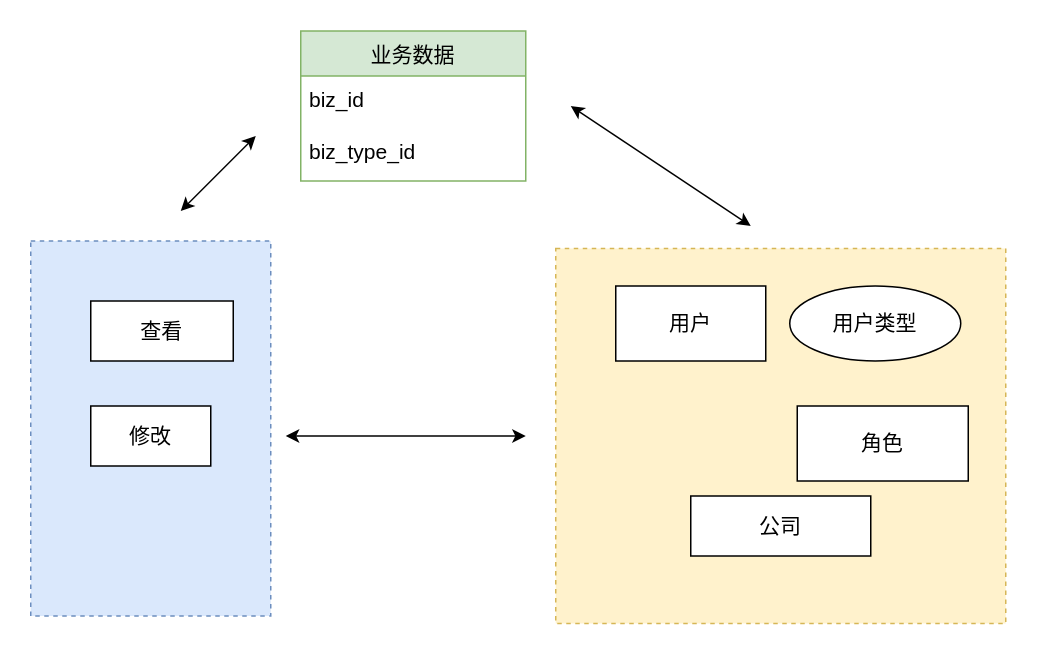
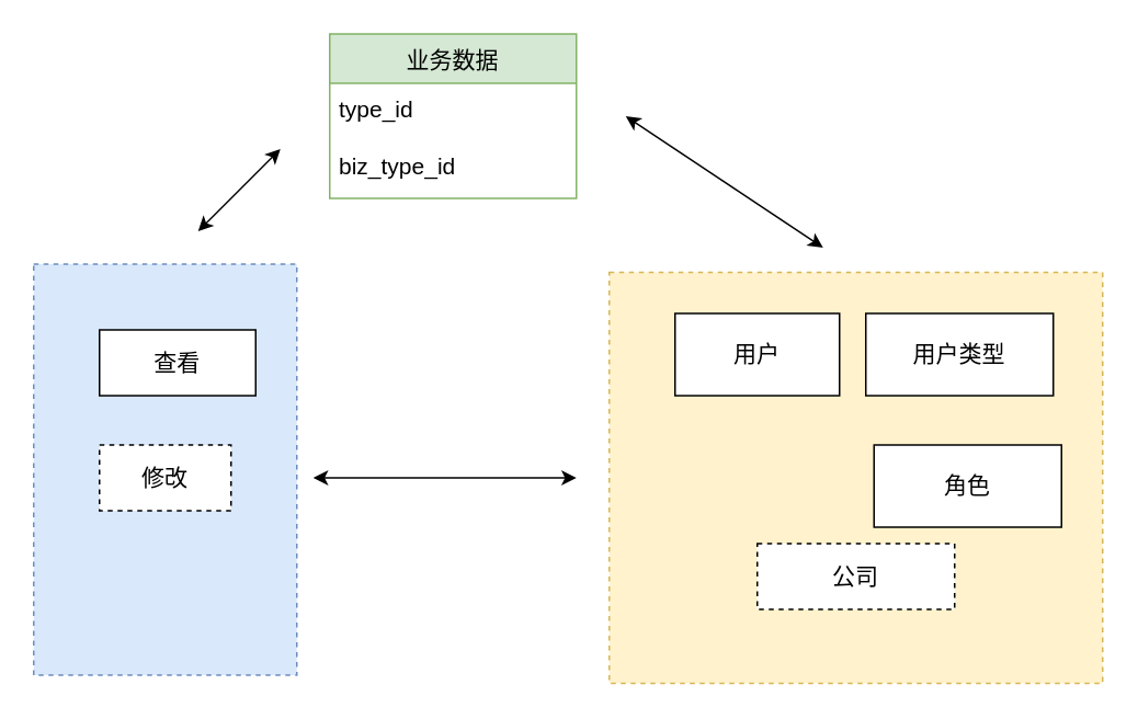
  <mxCell id="0" />
  <mxCell id="1" parent="0" />
  <mxCell id="2" style="edgeStyle=none;rounded=0;orthogonalLoop=1;jettySize=auto;html=1;fontSize=14;startArrow=classic;startFill=1;" edge="1" parent="1"><mxGeometry relative="1" as="geometry"><mxPoint x="190" y="290" as="targetPoint" /><mxPoint x="350" y="290" as="sourcePoint" /></mxGeometry></mxCell>
  <mxCell id="3" value="" style="rounded=0;whiteSpace=wrap;html=1;dashed=1;fontSize=14;fillColor=#fff2cc;strokeColor=#d6b656;" vertex="1" parent="1"><mxGeometry x="370" y="165" width="300" height="250" as="geometry" /></mxCell>
  <mxCell id="4" value="" style="rounded=0;whiteSpace=wrap;html=1;fontSize=14;dashed=1;fillColor=#dae8fc;strokeColor=#6c8ebf;" vertex="1" parent="1"><mxGeometry x="20" y="160" width="160" height="250" as="geometry" /></mxCell>
- <mxCell id="5" value="修改" style="rounded=0;whiteSpace=wrap;html=1;fontSize=14;" vertex="1" parent="1"><mxGeometry x="60" y="270" width="80" height="40" as="geometry" /></mxCell>
+ <mxCell id="5" value="修改" style="rounded=0;whiteSpace=wrap;html=1;fontSize=14;dashed=1;" vertex="1" parent="1"><mxGeometry x="60" y="270" width="80" height="40" as="geometry" /></mxCell>
  <mxCell id="6" value="用户" style="rounded=0;whiteSpace=wrap;html=1;fontSize=14;" vertex="1" parent="1"><mxGeometry x="410" y="190" width="100" height="50" as="geometry" /></mxCell>
- <mxCell id="7" value="公司" style="rounded=0;whiteSpace=wrap;html=1;fontSize=14;" vertex="1" parent="1"><mxGeometry x="460" y="330" width="120" height="40" as="geometry" /></mxCell>
- <mxCell id="8" value="用户类型" style="ellipse;whiteSpace=wrap;html=1;fontSize=14;" vertex="1" parent="1"><mxGeometry x="526" y="190" width="114" height="50" as="geometry" /></mxCell>
+ <mxCell id="7" value="公司" style="rounded=0;whiteSpace=wrap;html=1;fontSize=14;dashed=1;" vertex="1" parent="1"><mxGeometry x="460" y="330" width="120" height="40" as="geometry" /></mxCell>
+ <mxCell id="8" value="用户类型" style="rounded=0;whiteSpace=wrap;html=1;fontSize=14;" vertex="1" parent="1"><mxGeometry x="526" y="190" width="114" height="50" as="geometry" /></mxCell>
  <mxCell id="9" value="角色" style="rounded=0;whiteSpace=wrap;html=1;fontSize=14;" vertex="1" parent="1"><mxGeometry x="531" y="270" width="114" height="50" as="geometry" /></mxCell>
  <mxCell id="10" value="查看" style="rounded=0;whiteSpace=wrap;html=1;fontSize=14;" vertex="1" parent="1"><mxGeometry x="60" y="200" width="95" height="40" as="geometry" /></mxCell>
  <mxCell id="11" style="edgeStyle=none;rounded=0;orthogonalLoop=1;jettySize=auto;html=1;fontSize=14;startArrow=classic;startFill=1;" edge="1" parent="1"><mxGeometry relative="1" as="geometry"><mxPoint x="380" y="70" as="sourcePoint" /><mxPoint x="500" y="150" as="targetPoint" /></mxGeometry></mxCell>
  <mxCell id="12" style="edgeStyle=none;rounded=0;orthogonalLoop=1;jettySize=auto;html=1;fontSize=14;startArrow=classic;startFill=1;" edge="1" parent="1"><mxGeometry relative="1" as="geometry"><mxPoint x="170" y="90" as="sourcePoint" /><mxPoint x="120" y="140" as="targetPoint" /></mxGeometry></mxCell>
  <mxCell id="13" value="业务数据" style="swimlane;fontStyle=0;childLayout=stackLayout;horizontal=1;startSize=30;horizontalStack=0;resizeParent=1;resizeParentMax=0;resizeLast=0;collapsible=1;marginBottom=0;fontSize=14;fillColor=#d5e8d4;strokeColor=#82b366;" vertex="1" parent="1"><mxGeometry x="200" y="20" width="150" height="100" as="geometry" /></mxCell>
- <mxCell id="14" value="biz_id" style="text;strokeColor=none;fillColor=none;align=left;verticalAlign=middle;spacingLeft=4;spacingRight=4;overflow=hidden;points=[[0,0.5],[1,0.5]];portConstraint=eastwest;rotatable=0;fontSize=14;" vertex="1" parent="13"><mxGeometry y="30" width="150" height="30" as="geometry" /></mxCell>
+ <mxCell id="14" value="type_id" style="text;strokeColor=none;fillColor=none;align=left;verticalAlign=middle;spacingLeft=4;spacingRight=4;overflow=hidden;points=[[0,0.5],[1,0.5]];portConstraint=eastwest;rotatable=0;fontSize=14;" vertex="1" parent="13"><mxGeometry y="30" width="150" height="30" as="geometry" /></mxCell>
  <mxCell id="15" value="biz_type_id" style="text;strokeColor=none;fillColor=none;align=left;verticalAlign=middle;spacingLeft=4;spacingRight=4;overflow=hidden;points=[[0,0.5],[1,0.5]];portConstraint=eastwest;rotatable=0;fontSize=14;" vertex="1" parent="13"><mxGeometry y="60" width="150" height="40" as="geometry" /></mxCell>
